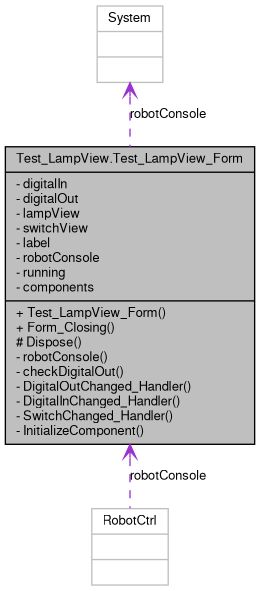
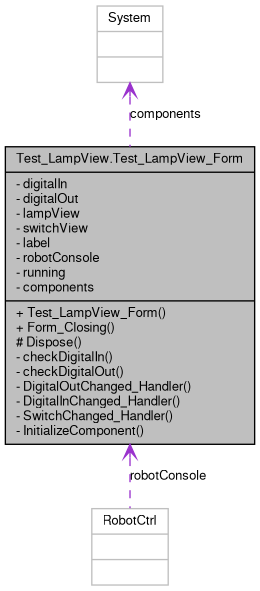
  digraph {
    node [color=grey75 fillcolor=white fontname=FreeSans fontsize=10 shape=record style=filled]
    edge [arrowtail=open color=darkorchid3 dir=back fontname=FreeSans fontsize=10 labelfontname=FreeSans labelfontsize=10 style=dashed]
-   n1 [color=black fillcolor=grey75 fontcolor=black height=0.2 label="{Test_LampView.Test_LampView_Form\n|- digitalIn\l- digitalOut\l- lampView\l- switchView\l- label\l- robotConsole\l- running\l- components\l|+ Test_LampView_Form()\l+ Form_Closing()\l# Dispose()\l- robotConsole()\l- checkDigitalOut()\l- DigitalOutChanged_Handler()\l- DigitalInChanged_Handler()\l- SwitchChanged_Handler()\l- InitializeComponent()\l}" width=0.4]
+   n1 [color=black fillcolor=grey75 fontcolor=black height=0.2 label="{Test_LampView.Test_LampView_Form\n|- digitalIn\l- digitalOut\l- lampView\l- switchView\l- label\l- robotConsole\l- running\l- components\l|+ Test_LampView_Form()\l+ Form_Closing()\l# Dispose()\l- checkDigitalIn()\l- checkDigitalOut()\l- DigitalOutChanged_Handler()\l- DigitalInChanged_Handler()\l- SwitchChanged_Handler()\l- InitializeComponent()\l}" width=0.4]
    n2 [height=0.2 label="{RobotCtrl\n||}" width=0.4]
    n3 [height=0.2 label="{System\n||}" width=0.4]
    n1 -> n2 [label=robotConsole]
-   n3 -> n1 [label=robotConsole]
+   n3 -> n1 [label=components]
  }
